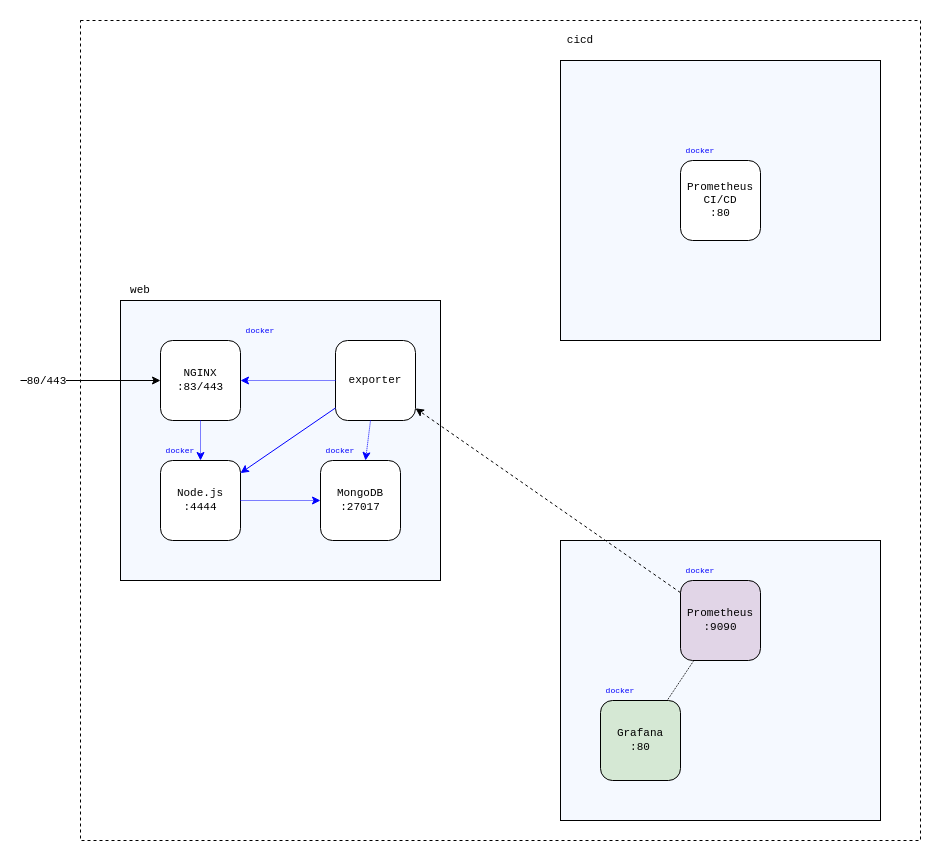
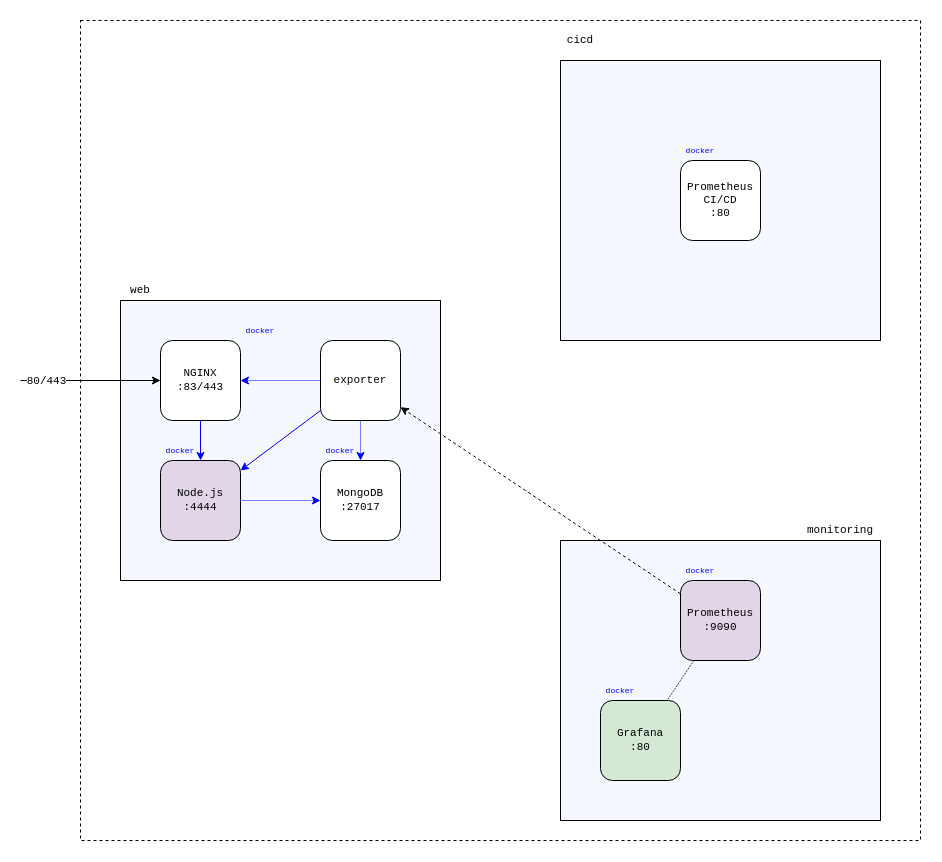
  <mxCell id="0" />
  <mxCell id="1" parent="0" />
  <mxCell id="2" value="" style="rounded=0;whiteSpace=wrap;html=1;fontFamily=Courier New;fontSize=11;labelBackgroundColor=none;fillColor=#FFFFFF;strokeColor=#000000;dashed=1;" vertex="1" parent="1"><mxGeometry x="80" y="20" width="840" height="820" as="geometry" /></mxCell>
  <mxCell id="3" value="" style="rounded=0;whiteSpace=wrap;html=1;fontFamily=Courier New;fontSize=11;fillColor=#F5F9FF;" vertex="1" parent="1"><mxGeometry x="120" y="300" width="320" height="280" as="geometry" /></mxCell>
  <mxCell id="4" value="NGINX&lt;br&gt;:83/443" style="rounded=1;whiteSpace=wrap;html=1;fontFamily=Courier New;fontSize=11;" vertex="1" parent="1"><mxGeometry x="160" y="340" width="80" height="80" as="geometry" /></mxCell>
- <mxCell id="5" value="Node.js&lt;br&gt;:4444" style="rounded=1;whiteSpace=wrap;html=1;fontFamily=Courier New;fontSize=11;" vertex="1" parent="1"><mxGeometry x="160" y="460" width="80" height="80" as="geometry" /></mxCell>
+ <mxCell id="5" value="Node.js&lt;br&gt;:4444" style="rounded=1;whiteSpace=wrap;html=1;fontFamily=Courier New;fontSize=11;fillColor=#e1d5e7;" vertex="1" parent="1"><mxGeometry x="160" y="460" width="80" height="80" as="geometry" /></mxCell>
  <mxCell id="6" value="MongoDB&lt;br&gt;:27017" style="rounded=1;whiteSpace=wrap;html=1;fontFamily=Courier New;fontSize=11;" vertex="1" parent="1"><mxGeometry x="320" y="460" width="80" height="80" as="geometry" /></mxCell>
  <mxCell id="7" value="" style="rounded=0;whiteSpace=wrap;html=1;fontFamily=Courier New;fontSize=11;fillColor=#F5F9FF;" vertex="1" parent="1"><mxGeometry x="560" y="60" width="320" height="280" as="geometry" /></mxCell>
  <mxCell id="8" value="Prometheus&lt;br&gt;CI/CD&lt;br&gt;:80" style="rounded=1;whiteSpace=wrap;html=1;fontFamily=Courier New;fontSize=11;" vertex="1" parent="1"><mxGeometry x="680" y="160" width="80" height="80" as="geometry" /></mxCell>
  <mxCell id="9" value="" style="rounded=0;whiteSpace=wrap;html=1;fontFamily=Courier New;fontSize=11;fillColor=#F5F9FF;" vertex="1" parent="1"><mxGeometry x="560" y="540" width="320" height="280" as="geometry" /></mxCell>
  <mxCell id="10" value="Prometheus&lt;br&gt;:9090" style="rounded=1;whiteSpace=wrap;html=1;fontFamily=Courier New;fontSize=11;fillColor=#e1d5e7;" vertex="1" parent="1"><mxGeometry x="680" y="580" width="80" height="80" as="geometry" /></mxCell>
  <mxCell id="11" value="Grafana&lt;br&gt;:80" style="rounded=1;whiteSpace=wrap;html=1;fontFamily=Courier New;fontSize=11;fillColor=#d5e8d4;" vertex="1" parent="1"><mxGeometry x="600" y="700" width="80" height="80" as="geometry" /></mxCell>
  <mxCell id="12" value="web" style="text;html=1;strokeColor=none;fillColor=none;align=center;verticalAlign=middle;whiteSpace=wrap;rounded=0;fontFamily=Courier New;fontSize=11;" vertex="1" parent="1"><mxGeometry x="120" y="280" width="40" height="20" as="geometry" /></mxCell>
  <mxCell id="13" value="cicd" style="text;html=1;strokeColor=none;fillColor=none;align=center;verticalAlign=middle;whiteSpace=wrap;rounded=0;fontFamily=Courier New;fontSize=11;" vertex="1" parent="1"><mxGeometry x="560" y="30" width="40" height="20" as="geometry" /></mxCell>
+ <mxCell id="14" value="monitoring" style="text;html=1;strokeColor=none;fillColor=none;align=center;verticalAlign=middle;whiteSpace=wrap;rounded=0;fontFamily=Courier New;fontSize=11;" vertex="1" parent="1"><mxGeometry x="800" y="520" width="80" height="20" as="geometry" /></mxCell>
  <mxCell id="15" value="&lt;font style=&quot;font-size: 8px&quot;&gt;docker&lt;/font&gt;" style="text;html=1;strokeColor=none;fillColor=none;align=center;verticalAlign=middle;whiteSpace=wrap;rounded=0;fontFamily=Courier New;fontSize=11;fontColor=#0000FF;" vertex="1" parent="1"><mxGeometry x="240" y="320" width="40" height="20" as="geometry" /></mxCell>
  <mxCell id="16" value="&lt;font style=&quot;font-size: 8px&quot;&gt;docker&lt;/font&gt;" style="text;html=1;strokeColor=none;fillColor=none;align=center;verticalAlign=middle;whiteSpace=wrap;rounded=0;fontFamily=Courier New;fontSize=11;fontColor=#0000FF;" vertex="1" parent="1"><mxGeometry x="160" y="440" width="40" height="20" as="geometry" /></mxCell>
  <mxCell id="17" value="&lt;font style=&quot;font-size: 8px&quot;&gt;docker&lt;/font&gt;" style="text;html=1;strokeColor=none;fillColor=none;align=center;verticalAlign=middle;whiteSpace=wrap;rounded=0;fontFamily=Courier New;fontSize=11;fontColor=#0000FF;" vertex="1" parent="1"><mxGeometry x="320" y="440" width="40" height="20" as="geometry" /></mxCell>
  <mxCell id="18" value="&lt;font style=&quot;font-size: 8px&quot;&gt;docker&lt;/font&gt;" style="text;html=1;strokeColor=none;fillColor=none;align=center;verticalAlign=middle;whiteSpace=wrap;rounded=0;fontFamily=Courier New;fontSize=11;fontColor=#0000FF;" vertex="1" parent="1"><mxGeometry x="680" y="560" width="40" height="20" as="geometry" /></mxCell>
  <mxCell id="19" value="&lt;font style=&quot;font-size: 8px&quot;&gt;docker&lt;/font&gt;" style="text;html=1;strokeColor=none;fillColor=none;align=center;verticalAlign=middle;whiteSpace=wrap;rounded=0;fontFamily=Courier New;fontSize=11;fontColor=#0000FF;" vertex="1" parent="1"><mxGeometry x="600" y="680" width="40" height="20" as="geometry" /></mxCell>
  <mxCell id="20" value="&lt;font style=&quot;font-size: 8px&quot;&gt;docker&lt;/font&gt;" style="text;html=1;strokeColor=none;fillColor=none;align=center;verticalAlign=middle;whiteSpace=wrap;rounded=0;fontFamily=Courier New;fontSize=11;fontColor=#0000FF;" vertex="1" parent="1"><mxGeometry x="680" y="140" width="40" height="20" as="geometry" /></mxCell>
  <mxCell id="21" value="" style="endArrow=classic;html=1;fontFamily=Courier New;fontSize=11;fontColor=#0000FF;" edge="1" parent="1" target="4"><mxGeometry width="50" height="50" relative="1" as="geometry"><mxPoint x="20" y="380" as="sourcePoint" /><mxPoint x="90" y="360" as="targetPoint" /></mxGeometry></mxCell>
  <mxCell id="22" value="80/443" style="text;html=1;align=center;verticalAlign=middle;resizable=0;points=[];fontSize=11;fontFamily=Courier New;fontColor=#000000;labelBackgroundColor=#ffffff;" vertex="1" connectable="0" parent="21"><mxGeometry x="-0.908" relative="1" as="geometry"><mxPoint x="19.66" as="offset" /></mxGeometry></mxCell>
- <mxCell id="23" value="" style="endArrow=classic;html=1;fontFamily=Courier New;fontSize=11;fontColor=#000000;strokeColor=#0000FF;dashed=1;dashPattern=1 1;" edge="1" parent="1" source="4" target="5"><mxGeometry width="50" height="50" relative="1" as="geometry"><mxPoint x="260" y="490" as="sourcePoint" /><mxPoint x="310" y="440" as="targetPoint" /></mxGeometry></mxCell>
+ <mxCell id="23" value="" style="endArrow=classic;html=1;fontFamily=Courier New;fontSize=11;fontColor=#000000;strokeColor=#0000FF;dashed=0;dashPattern=1 1;" edge="1" parent="1" source="4" target="5"><mxGeometry width="50" height="50" relative="1" as="geometry"><mxPoint x="260" y="490" as="sourcePoint" /><mxPoint x="310" y="440" as="targetPoint" /></mxGeometry></mxCell>
  <mxCell id="24" value="" style="endArrow=classic;html=1;fontFamily=Courier New;fontSize=11;fontColor=#000000;dashed=1;dashPattern=1 1;strokeColor=#0000FF;" edge="1" parent="1" source="5" target="6"><mxGeometry width="50" height="50" relative="1" as="geometry"><mxPoint x="260" y="570" as="sourcePoint" /><mxPoint x="310" y="520" as="targetPoint" /></mxGeometry></mxCell>
  <mxCell id="25" value="" style="endArrow=none;html=1;dashed=1;dashPattern=1 1;strokeColor=#000000;fontFamily=Courier New;fontSize=11;fontColor=#000000;" edge="1" parent="1" source="11" target="10"><mxGeometry width="50" height="50" relative="1" as="geometry"><mxPoint x="740" y="750" as="sourcePoint" /><mxPoint x="790" y="700" as="targetPoint" /></mxGeometry></mxCell>
  <mxCell id="26" value="" style="endArrow=classic;html=1;dashed=1;strokeColor=#000000;fontFamily=Courier New;fontSize=11;fontColor=#000000;" edge="1" parent="1" source="10" target="27"><mxGeometry width="50" height="50" relative="1" as="geometry"><mxPoint x="380" y="670" as="sourcePoint" /><mxPoint x="430" y="620" as="targetPoint" /></mxGeometry></mxCell>
- <mxCell id="27" value="exporter" style="rounded=1;whiteSpace=wrap;html=1;fontFamily=Courier New;fontSize=11;" vertex="1" parent="1"><mxGeometry x="335" y="340" width="80" height="80" as="geometry" /></mxCell>
+ <mxCell id="27" value="exporter" style="rounded=1;whiteSpace=wrap;html=1;fontFamily=Courier New;fontSize=11;" vertex="1" parent="1"><mxGeometry x="320" y="340" width="80" height="80" as="geometry" /></mxCell>
  <mxCell id="28" value="" style="endArrow=classic;html=1;dashed=1;strokeColor=#0000FF;fontFamily=Courier New;fontSize=11;fontColor=#000000;dashPattern=1 1;" edge="1" parent="1" source="27" target="6"><mxGeometry width="50" height="50" relative="1" as="geometry"><mxPoint x="510" y="440" as="sourcePoint" /><mxPoint x="560" y="390" as="targetPoint" /></mxGeometry></mxCell>
  <mxCell id="29" value="" style="endArrow=classic;html=1;dashed=0;strokeColor=#0000FF;fontFamily=Courier New;fontSize=11;fontColor=#000000;dashPattern=1 1;" edge="1" parent="1" source="27" target="5"><mxGeometry width="50" height="50" relative="1" as="geometry"><mxPoint x="370" y="430" as="sourcePoint" /><mxPoint x="370" y="470" as="targetPoint" /></mxGeometry></mxCell>
  <mxCell id="30" value="" style="endArrow=classic;html=1;dashed=1;strokeColor=#0000FF;fontFamily=Courier New;fontSize=11;fontColor=#000000;dashPattern=1 1;" edge="1" parent="1" source="27" target="4"><mxGeometry width="50" height="50" relative="1" as="geometry"><mxPoint x="380" y="440" as="sourcePoint" /><mxPoint x="380" y="480" as="targetPoint" /></mxGeometry></mxCell>
